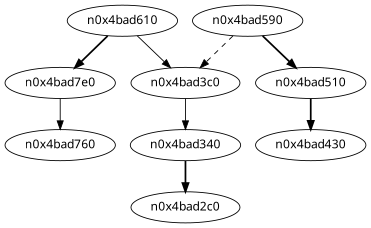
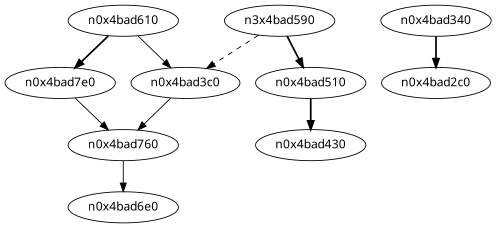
  digraph {
    fontname="Noto Sans"
    node [fontname="Noto Sans"]
    edge [fontname="Noto Sans" style=solid]
    n0x4bad610
    n0x4bad3c0
    n0x4bad7e0
    n0x4bad340
    n0x4bad760
    n0x4bad2c0
-   n0x4bad590
+   n0x4bad590 [label=n3x4bad590]
    n0x4bad510
    n9 [label=n0x4bad430]
+   n0x4bad6e0
    n0x4bad610 -> n0x4bad3c0
    n0x4bad610 -> n0x4bad7e0 [style=bold]
-   n0x4bad3c0 -> n0x4bad340
+   n0x4bad3c0 -> n0x4bad760
    n0x4bad7e0 -> n0x4bad760
    n0x4bad340 -> n0x4bad2c0 [style=bold]
+   n0x4bad760 -> n0x4bad6e0
    n0x4bad590 -> n0x4bad3c0 [style=dashed]
    n0x4bad590 -> n0x4bad510 [style=bold]
    n0x4bad510 -> n9 [style=bold]
  }
